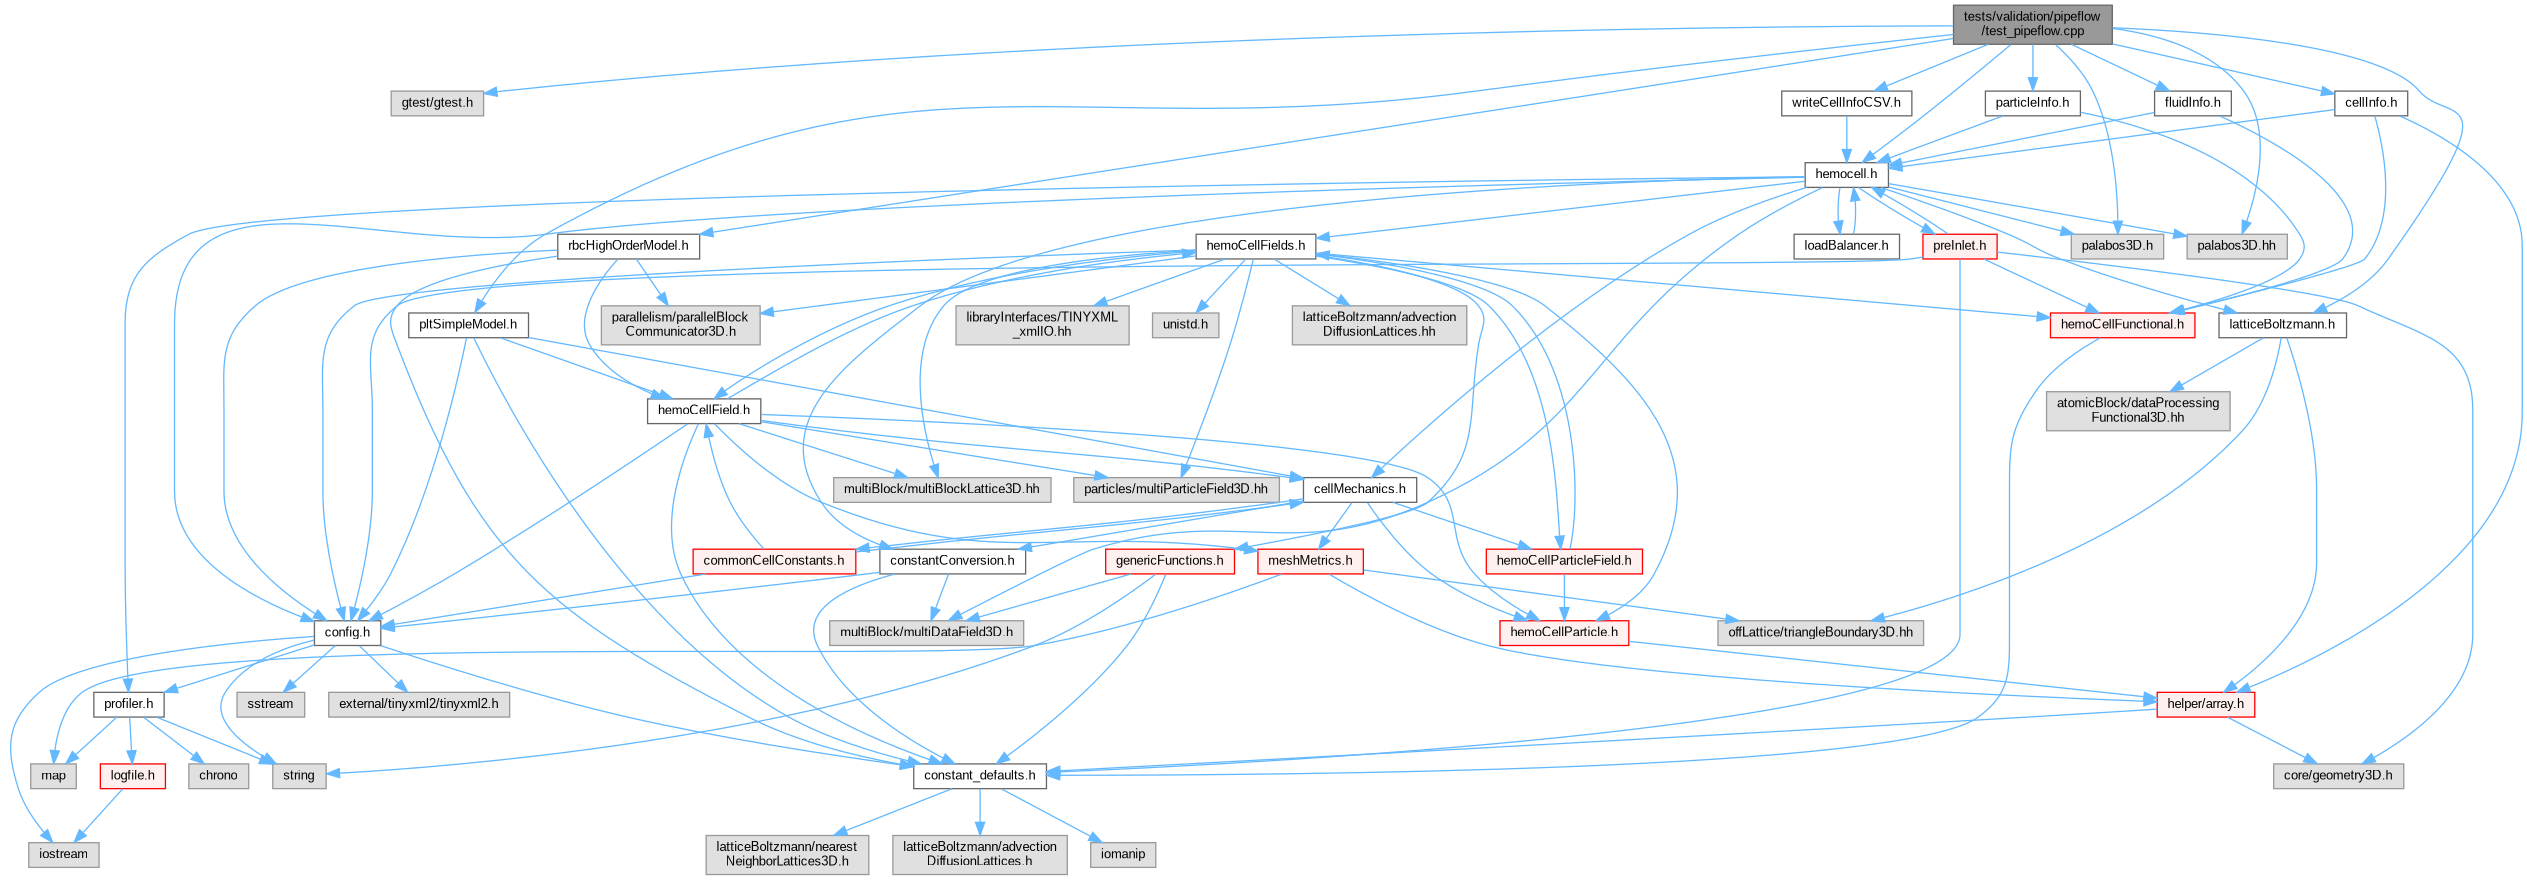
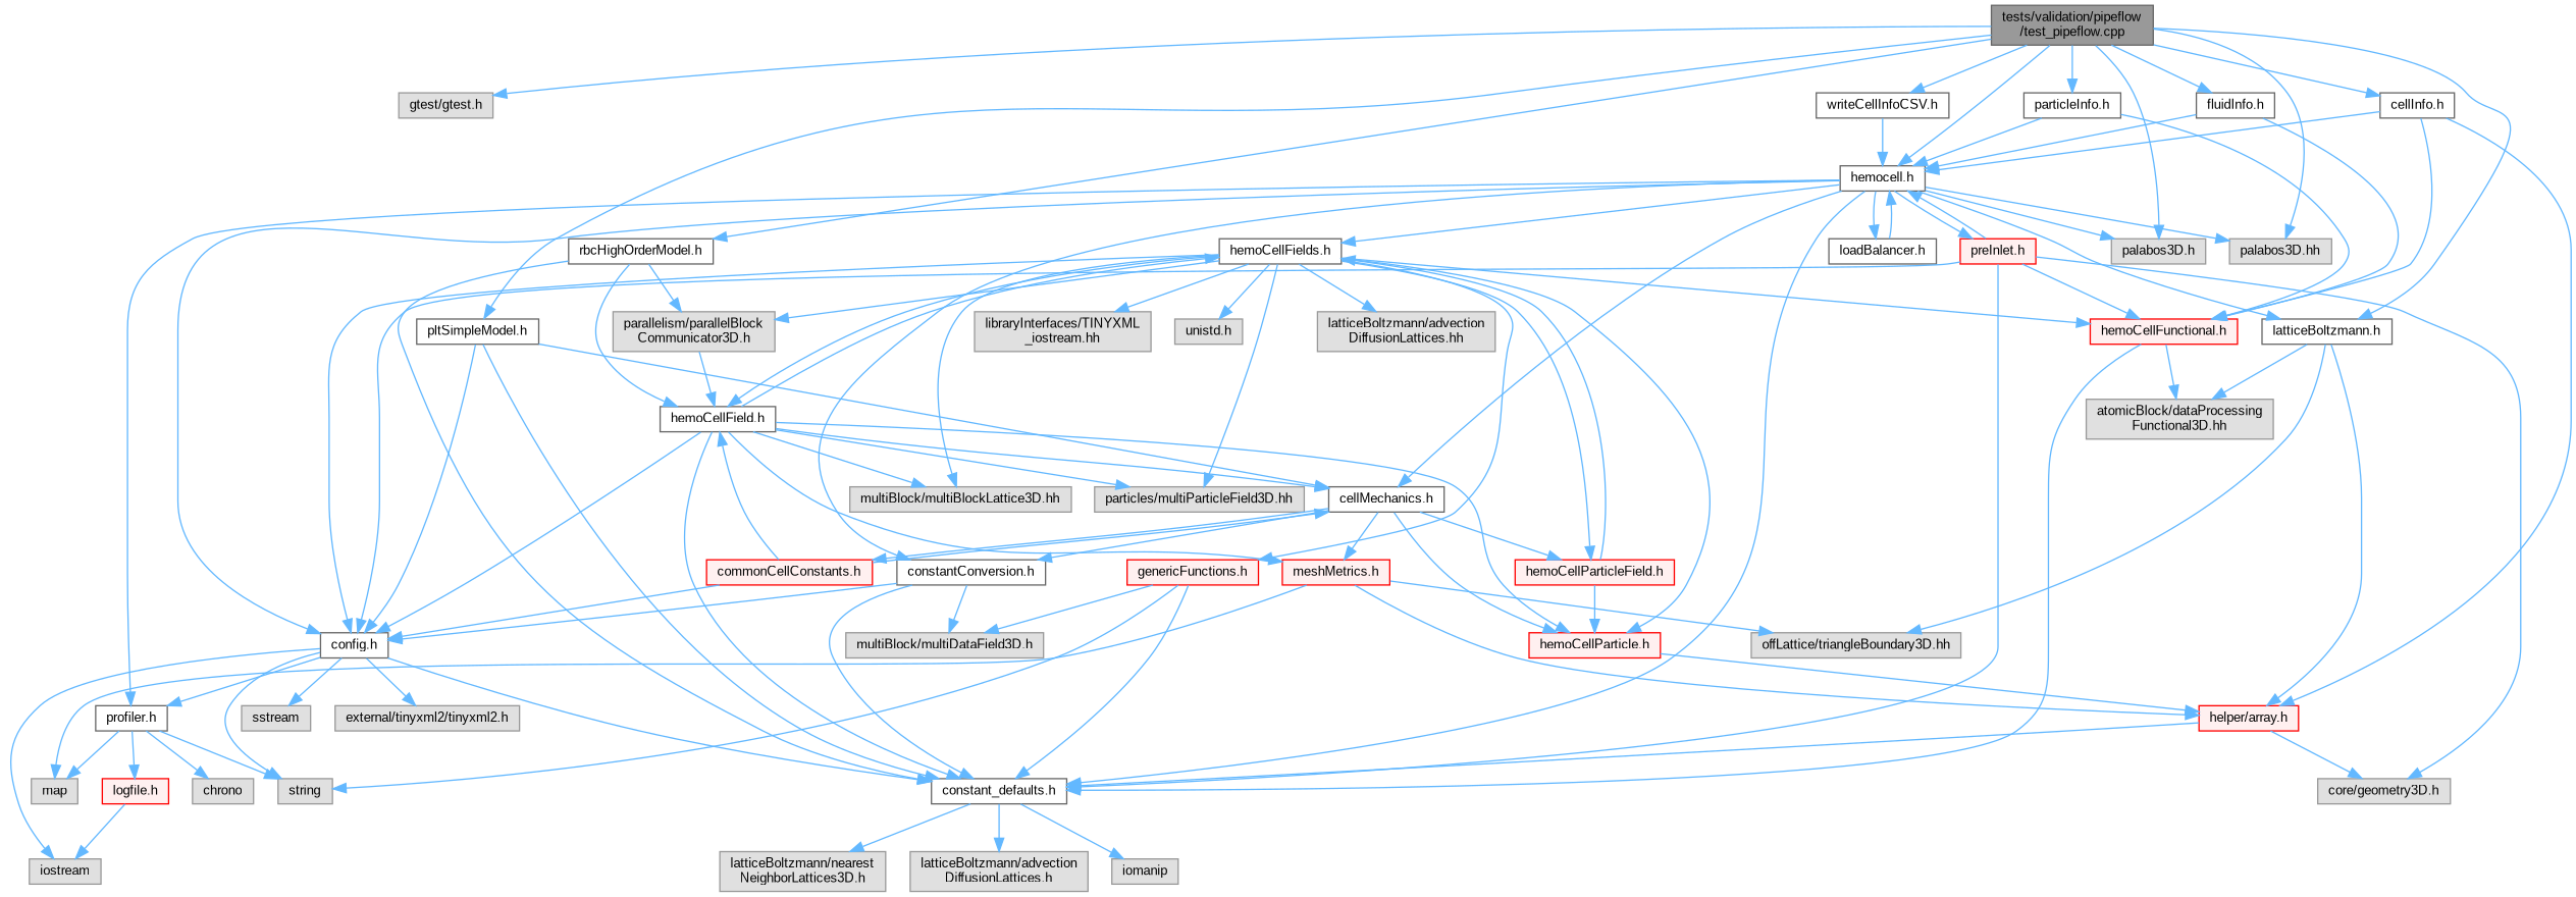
  digraph {
    fontname="Liberation Sans"
    node [color=grey60 fillcolor="#E0E0E0" fontname="Liberation Sans" fontsize=10 shape=box style=filled]
    edge [color=steelblue1 fontname="Liberation Sans" fontsize=10 labelfontname=Helvetica labelfontsize=10 style=solid]
    n1 [color=gray40 fillcolor=grey60 fontcolor=black height=0.2 label="tests/validation/pipeflow\l/test_pipeflow.cpp" width=0.4]
    n2 [height=0.2 label="gtest/gtest.h" width=0.4]
    n3 [color=grey40 fillcolor=white height=0.2 label="hemocell.h" width=0.4]
    n4 [color=grey40 fillcolor=white height=0.2 label="latticeBoltzmann.h" width=0.4]
    n5 [height=0.2 label="palabos3D.h" width=0.4]
    n6 [height=0.2 label="palabos3D.hh" width=0.4]
    n7 [color=grey40 fillcolor=white height=0.2 label="rbcHighOrderModel.h" width=0.4]
    n8 [color=grey40 fillcolor=white height=0.2 label="pltSimpleModel.h" width=0.4]
    n9 [color=grey40 fillcolor=white height=0.2 label="cellInfo.h" width=0.4]
    n10 [color=grey40 fillcolor=white height=0.2 label="fluidInfo.h" width=0.4]
    n11 [color=grey40 fillcolor=white height=0.2 label="particleInfo.h" width=0.4]
    n12 [color=grey40 fillcolor=white height=0.2 label="writeCellInfoCSV.h" width=0.4]
    n13 [color=grey40 fillcolor=white height=0.2 label="constant_defaults.h" width=0.4]
    n14 [color=grey40 fillcolor=white height=0.2 label="config.h" width=0.4]
    n15 [color=grey40 fillcolor=white height=0.2 label="profiler.h" width=0.4]
    n16 [color=grey40 fillcolor=white height=0.2 label="hemoCellFields.h" width=0.4]
    n17 [color=grey40 fillcolor=white height=0.2 label="cellMechanics.h" width=0.4]
    n18 [color=grey40 fillcolor=white height=0.2 label="constantConversion.h" width=0.4]
    n19 [color=grey40 fillcolor=white height=0.2 label="loadBalancer.h" width=0.4]
    n20 [color=red fillcolor="#FFF0F0" height=0.2 label="preInlet.h" width=0.4]
    n21 [color=red fillcolor="#FFF0F0" height=0.2 label="helper/array.h" width=0.4]
    n22 [height=0.2 label="atomicBlock/dataProcessing\lFunctional3D.hh" width=0.4]
    n23 [height=0.2 label="offLattice/triangleBoundary3D.hh" width=0.4]
    n24 [color=grey40 fillcolor=white height=0.2 label="hemoCellField.h" width=0.4]
    n25 [height=0.2 label="parallelism/parallelBlock\lCommunicator3D.h" width=0.4]
    n26 [color=red fillcolor="#FFF0F0" height=0.2 label="hemoCellFunctional.h" width=0.4]
    n27 [height=0.2 label=iomanip width=0.4]
    n28 [height=0.2 label="latticeBoltzmann/nearest\lNeighborLattices3D.h" width=0.4]
    n29 [height=0.2 label="latticeBoltzmann/advection\lDiffusionLattices.h" width=0.4]
    n30 [height=0.2 label=string width=0.4]
    n31 [height=0.2 label=iostream width=0.4]
    n32 [height=0.2 label="external/tinyxml2/tinyxml2.h" width=0.4]
    n33 [height=0.2 label=sstream width=0.4]
    n34 [height=0.2 label=chrono width=0.4]
    n35 [height=0.2 label=map width=0.4]
    n36 [color=red fillcolor="#FFF0F0" height=0.2 label="logfile.h" width=0.4]
    n37 [color=red fillcolor="#FFF0F0" height=0.2 label="hemoCellParticleField.h" width=0.4]
    n38 [color=red fillcolor="#FFF0F0" height=0.2 label="hemoCellParticle.h" width=0.4]
    n39 [color=red fillcolor="#FFF0F0" height=0.2 label="genericFunctions.h" width=0.4]
    n40 [height=0.2 label="multiBlock/multiBlockLattice3D.hh" width=0.4]
    n41 [height=0.2 label="particles/multiParticleField3D.hh" width=0.4]
    n42 [height=0.2 label="unistd.h" width=0.4]
    n43 [height=0.2 label="latticeBoltzmann/advection\lDiffusionLattices.hh" width=0.4]
-   n44 [height=0.2 label="libraryInterfaces/TINYXML\l_xmlIO.hh" width=0.4]
+   n44 [height=0.2 label="libraryInterfaces/TINYXML\l_iostream.hh" width=0.4]
    n45 [color=red fillcolor="#FFF0F0" height=0.2 label="meshMetrics.h" width=0.4]
    n46 [color=red fillcolor="#FFF0F0" height=0.2 label="commonCellConstants.h" width=0.4]
    n47 [height=0.2 label="multiBlock/multiDataField3D.h" width=0.4]
    n48 [height=0.2 label="core/geometry3D.h" width=0.4]
    n1 -> n2
    n1 -> n3
    n1 -> n4
    n1 -> n5
    n1 -> n6
    n1 -> n7
    n1 -> n8
    n1 -> n9
    n1 -> n10
    n1 -> n11
    n1 -> n12
    n3 -> n4
    n3 -> n5
    n3 -> n6
-   n3 -> n47
+   n3 -> n13
    n3 -> n14
    n3 -> n15
    n3 -> n16
    n3 -> n17
    n3 -> n18
    n3 -> n19
    n3 -> n20
    n4 -> n21
    n4 -> n22
    n4 -> n23
    n7 -> n13
-   n7 -> n14
    n7 -> n24
    n7 -> n25
    n8 -> n13
    n8 -> n14
    n8 -> n17
-   n8 -> n24
+   n25 -> n24
    n9 -> n3
    n9 -> n21
    n9 -> n26
    n10 -> n3
    n10 -> n26
    n11 -> n3
    n11 -> n26
    n12 -> n3
    n13 -> n27
    n13 -> n28
    n13 -> n29
    n14 -> n13
    n14 -> n15
    n14 -> n30
    n14 -> n31
    n14 -> n32
    n14 -> n33
    n15 -> n30
    n15 -> n34
    n15 -> n35
    n15 -> n36
    n16 -> n14
    n16 -> n24
    n16 -> n25
    n16 -> n26
    n16 -> n37
    n16 -> n38
    n16 -> n39
    n16 -> n40
    n16 -> n41
    n16 -> n42
    n16 -> n43
    n16 -> n44
    n17 -> n18
    n17 -> n37
    n17 -> n38
    n17 -> n45
    n17 -> n46
    n18 -> n13
    n18 -> n14
    n18 -> n47
    n19 -> n3
    n20 -> n3
    n20 -> n13
    n20 -> n14
    n20 -> n26
    n20 -> n48
    n21 -> n13
    n21 -> n48
    n24 -> n13
    n24 -> n14
    n24 -> n16
    n24 -> n17
    n24 -> n38
    n24 -> n40
    n24 -> n41
    n24 -> n45
    n26 -> n13
+   n26 -> n22
    n36 -> n31
    n37 -> n16
    n37 -> n38
    n38 -> n21
    n39 -> n13
    n39 -> n30
    n39 -> n47
    n45 -> n21
    n45 -> n23
    n45 -> n35
    n46 -> n14
    n46 -> n17
    n46 -> n24
  }
